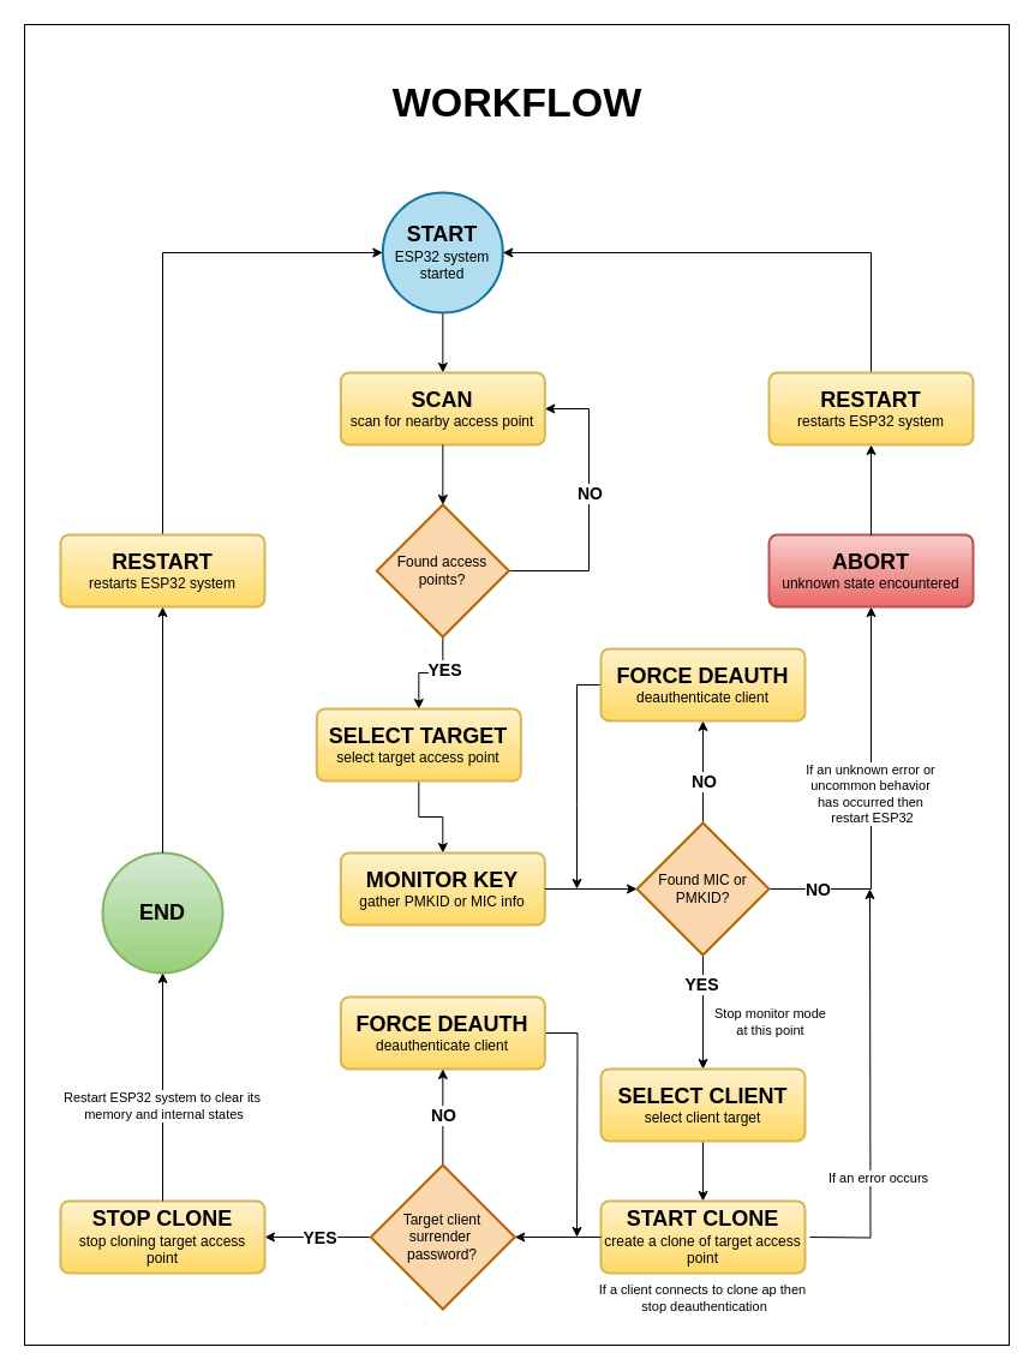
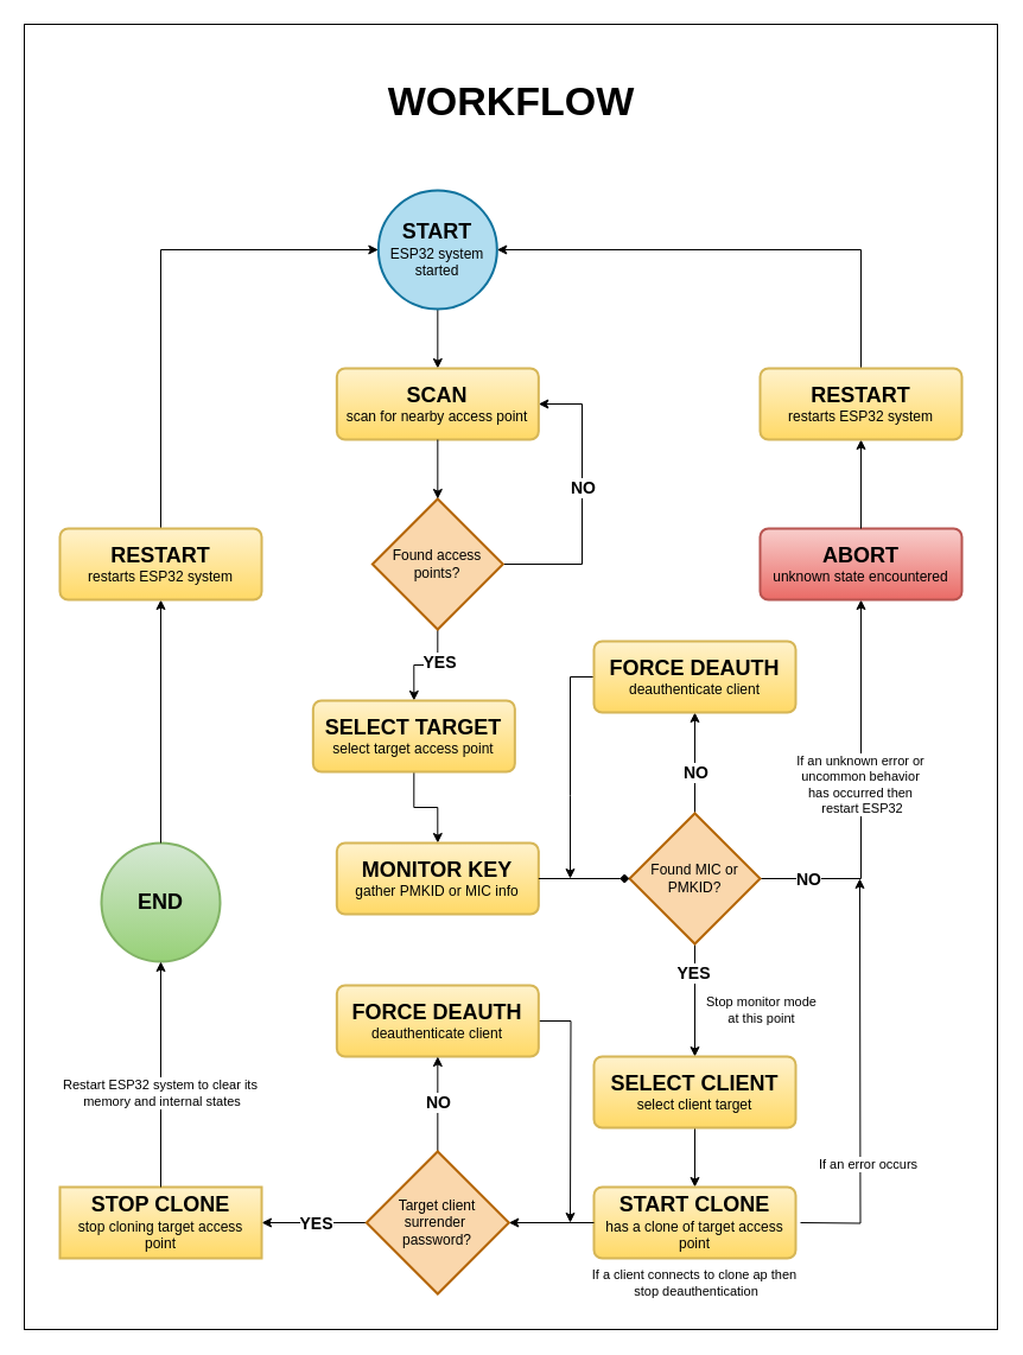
  <mxCell id="0" />
  <mxCell id="1" parent="0" />
  <mxCell id="2" value="" style="rounded=0;whiteSpace=wrap;html=1;" vertex="1" parent="1"><mxGeometry x="20" width="820" height="1100" as="geometry" y="20" /></mxCell>
  <mxCell id="3" style="edgeStyle=orthogonalEdgeStyle;rounded=0;orthogonalLoop=1;jettySize=auto;html=1;entryX=0.5;entryY=0;entryDx=0;entryDy=0;exitX=0.5;exitY=1;exitDx=0;exitDy=0;exitPerimeter=0;" parent="1" source="36" target="4" edge="1"><mxGeometry relative="1" as="geometry"><mxPoint x="368.333" y="260" as="sourcePoint" /></mxGeometry></mxCell>
  <mxCell id="4" value="&lt;div style=&quot;&quot;&gt;&lt;font style=&quot;font-size: 18px;&quot;&gt;&lt;b&gt;SCAN&lt;/b&gt;&lt;/font&gt;&lt;/div&gt;&lt;div style=&quot;&quot;&gt;&lt;font style=&quot;font-size: 12px;&quot;&gt;scan for nearby access point&lt;/font&gt;&lt;/div&gt;" style="rounded=1;whiteSpace=wrap;html=1;absoluteArcSize=1;arcSize=14;strokeWidth=2;fillColor=#fff2cc;strokeColor=#d6b656;gradientColor=#ffd966;" parent="1" vertex="1"><mxGeometry x="283.34" y="310" width="170" height="60" as="geometry" /></mxCell>
  <mxCell id="5" style="edgeStyle=orthogonalEdgeStyle;rounded=0;orthogonalLoop=1;jettySize=auto;html=1;entryX=1;entryY=0.5;entryDx=0;entryDy=0;exitX=1;exitY=0.5;exitDx=0;exitDy=0;exitPerimeter=0;" parent="1" source="9" target="4" edge="1"><mxGeometry relative="1" as="geometry"><mxPoint x="580" y="410" as="targetPoint" /><Array as="points"><mxPoint x="490" y="475" /><mxPoint x="490" y="340" /></Array></mxGeometry></mxCell>
  <mxCell id="6" value="&lt;b&gt;NO&lt;/b&gt;" style="edgeLabel;html=1;align=center;verticalAlign=middle;resizable=0;points=[];fontSize=14;" parent="5" vertex="1" connectable="0"><mxGeometry x="-0.729" y="-1" relative="1" as="geometry"><mxPoint x="35" y="-66" as="offset" /></mxGeometry></mxCell>
  <mxCell id="7" style="edgeStyle=orthogonalEdgeStyle;rounded=0;orthogonalLoop=1;jettySize=auto;html=1;exitX=0.5;exitY=1;exitDx=0;exitDy=0;exitPerimeter=0;entryX=0.5;entryY=0;entryDx=0;entryDy=0;" parent="1" source="9" target="12" edge="1"><mxGeometry relative="1" as="geometry" /></mxCell>
  <mxCell id="8" value="&lt;b&gt;&lt;font style=&quot;font-size: 14px;&quot;&gt;YES&lt;/font&gt;&lt;/b&gt;" style="edgeLabel;html=1;align=center;verticalAlign=middle;resizable=0;points=[];" parent="7" vertex="1" connectable="0"><mxGeometry x="-0.206" y="-3" relative="1" as="geometry"><mxPoint x="3" as="offset" /></mxGeometry></mxCell>
  <mxCell id="9" value="Found access points?" style="strokeWidth=2;html=1;shape=mxgraph.flowchart.decision;whiteSpace=wrap;fillColor=#fad7ac;strokeColor=#b46504;" parent="1" vertex="1"><mxGeometry x="313.34" y="420" width="110" height="110" as="geometry" /></mxCell>
  <mxCell id="10" style="edgeStyle=orthogonalEdgeStyle;rounded=0;orthogonalLoop=1;jettySize=auto;html=1;exitX=0.5;exitY=1;exitDx=0;exitDy=0;entryX=0.5;entryY=0;entryDx=0;entryDy=0;entryPerimeter=0;" parent="1" source="4" target="9" edge="1"><mxGeometry relative="1" as="geometry" /></mxCell>
  <mxCell id="11" style="edgeStyle=orthogonalEdgeStyle;rounded=0;orthogonalLoop=1;jettySize=auto;html=1;exitX=0.5;exitY=1;exitDx=0;exitDy=0;entryX=0.5;entryY=0;entryDx=0;entryDy=0;" parent="1" source="12" target="13" edge="1"><mxGeometry relative="1" as="geometry" /></mxCell>
  <mxCell id="12" value="&lt;div style=&quot;&quot;&gt;&lt;font style=&quot;font-size: 18px;&quot;&gt;&lt;b&gt;SELECT TARGET&lt;/b&gt;&lt;/font&gt;&lt;/div&gt;&lt;div style=&quot;&quot;&gt;&lt;font style=&quot;font-size: 12px;&quot;&gt;select target access point&lt;/font&gt;&lt;/div&gt;" style="rounded=1;whiteSpace=wrap;html=1;absoluteArcSize=1;arcSize=14;strokeWidth=2;fillColor=#fff2cc;gradientColor=#ffd966;strokeColor=#d6b656;" parent="1" vertex="1"><mxGeometry x="263.34" y="590" width="170" height="60" as="geometry" /></mxCell>
  <mxCell id="13" value="&lt;div&gt;&lt;span style=&quot;font-size: 18px;&quot;&gt;&lt;b&gt;MONITOR KEY&lt;/b&gt;&lt;/span&gt;&lt;/div&gt;&lt;div&gt;gather PMKID or MIC info&lt;/div&gt;" style="rounded=1;whiteSpace=wrap;html=1;absoluteArcSize=1;arcSize=14;strokeWidth=2;fillColor=#fff2cc;gradientColor=#ffd966;strokeColor=#d6b656;" parent="1" vertex="1"><mxGeometry x="283.33" y="710" width="170" height="60" as="geometry" /></mxCell>
  <mxCell id="14" style="edgeStyle=orthogonalEdgeStyle;rounded=0;orthogonalLoop=1;jettySize=auto;html=1;exitX=1;exitY=0.5;exitDx=0;exitDy=0;exitPerimeter=0;entryX=0.5;entryY=1;entryDx=0;entryDy=0;" parent="1" source="22" target="38" edge="1"><mxGeometry relative="1" as="geometry" /></mxCell>
  <mxCell id="15" value="If an unknown error or&amp;nbsp;&lt;div&gt;uncommon behavior&amp;nbsp;&lt;/div&gt;&lt;div&gt;has occurred then&amp;nbsp;&lt;/div&gt;&lt;div&gt;restart ESP32&lt;/div&gt;" style="edgeLabel;html=1;align=center;verticalAlign=middle;resizable=0;points=[];" parent="14" vertex="1" connectable="0"><mxGeometry x="0.222" y="3" relative="1" as="geometry"><mxPoint x="3" y="31" as="offset" /></mxGeometry></mxCell>
  <mxCell id="16" value="&lt;b&gt;&lt;font style=&quot;font-size: 14px;&quot;&gt;NO&lt;/font&gt;&lt;/b&gt;" style="edgeLabel;html=1;align=center;verticalAlign=middle;resizable=0;points=[];" parent="14" vertex="1" connectable="0"><mxGeometry x="-0.714" y="-1" relative="1" as="geometry"><mxPoint x="-6" y="-1" as="offset" /></mxGeometry></mxCell>
  <mxCell id="17" style="edgeStyle=orthogonalEdgeStyle;rounded=0;orthogonalLoop=1;jettySize=auto;html=1;exitX=0.5;exitY=0;exitDx=0;exitDy=0;exitPerimeter=0;entryX=0.5;entryY=1;entryDx=0;entryDy=0;" parent="1" source="22" target="25" edge="1"><mxGeometry relative="1" as="geometry" /></mxCell>
  <mxCell id="18" value="&lt;font style=&quot;font-size: 14px;&quot;&gt;&lt;b&gt;NO&lt;/b&gt;&lt;/font&gt;" style="edgeLabel;html=1;align=center;verticalAlign=middle;resizable=0;points=[];" parent="17" vertex="1" connectable="0"><mxGeometry x="-0.2" y="2" relative="1" as="geometry"><mxPoint x="2" y="-1" as="offset" /></mxGeometry></mxCell>
  <mxCell id="19" style="edgeStyle=orthogonalEdgeStyle;rounded=0;orthogonalLoop=1;jettySize=auto;html=1;entryX=0.5;entryY=0;entryDx=0;entryDy=0;" parent="1" source="22" target="27" edge="1"><mxGeometry relative="1" as="geometry" /></mxCell>
  <mxCell id="20" value="Stop monitor mode&lt;div&gt;at this point&lt;/div&gt;" style="edgeLabel;html=1;align=center;verticalAlign=middle;resizable=0;points=[];" parent="19" vertex="1" connectable="0"><mxGeometry x="-0.271" y="-2" relative="1" as="geometry"><mxPoint x="57" y="20" as="offset" /></mxGeometry></mxCell>
  <mxCell id="21" value="&lt;font style=&quot;font-size: 14px;&quot;&gt;&lt;b&gt;YES&lt;/b&gt;&lt;/font&gt;" style="edgeLabel;html=1;align=center;verticalAlign=middle;resizable=0;points=[];" parent="19" vertex="1" connectable="0"><mxGeometry x="-0.195" y="-2" relative="1" as="geometry"><mxPoint y="-14" as="offset" /></mxGeometry></mxCell>
  <mxCell id="22" value="Found MIC or PMKID?" style="strokeWidth=2;html=1;shape=mxgraph.flowchart.decision;whiteSpace=wrap;fillColor=#fad7ac;strokeColor=#b46504;" parent="1" vertex="1"><mxGeometry x="530" y="685" width="110" height="110" as="geometry" /></mxCell>
- <mxCell id="23" style="edgeStyle=orthogonalEdgeStyle;rounded=0;orthogonalLoop=1;jettySize=auto;html=1;exitX=1;exitY=0.5;exitDx=0;exitDy=0;entryX=0;entryY=0.5;entryDx=0;entryDy=0;entryPerimeter=0;" parent="1" source="13" target="22" edge="1"><mxGeometry relative="1" as="geometry" /></mxCell>
+ <mxCell id="23" style="edgeStyle=orthogonalEdgeStyle;rounded=0;orthogonalLoop=1;jettySize=auto;html=1;exitX=1;exitY=0.5;exitDx=0;exitDy=0;entryX=0;entryY=0.5;entryDx=0;entryDy=0;entryPerimeter=0;endArrow=diamond;" parent="1" source="13" target="22" edge="1"><mxGeometry relative="1" as="geometry" /></mxCell>
  <mxCell id="24" style="edgeStyle=orthogonalEdgeStyle;rounded=0;orthogonalLoop=1;jettySize=auto;html=1;exitX=0;exitY=0.5;exitDx=0;exitDy=0;" parent="1" source="25" edge="1"><mxGeometry relative="1" as="geometry"><mxPoint x="480" y="740" as="targetPoint" /></mxGeometry></mxCell>
  <mxCell id="25" value="&lt;div style=&quot;&quot;&gt;&lt;span style=&quot;background-color: initial; font-size: 18px;&quot;&gt;&lt;b&gt;FORCE DEAUTH&lt;/b&gt;&lt;/span&gt;&lt;/div&gt;&lt;div style=&quot;&quot;&gt;deauthenticate client&lt;/div&gt;" style="rounded=1;whiteSpace=wrap;html=1;absoluteArcSize=1;arcSize=14;strokeWidth=2;fillColor=#fff2cc;gradientColor=#ffd966;strokeColor=#d6b656;" parent="1" vertex="1"><mxGeometry x="500" y="540" width="170" height="60" as="geometry" /></mxCell>
  <mxCell id="26" style="edgeStyle=orthogonalEdgeStyle;rounded=0;orthogonalLoop=1;jettySize=auto;html=1;" edge="1" parent="1" source="27" target="50"><mxGeometry relative="1" as="geometry" /></mxCell>
  <mxCell id="27" value="&lt;div&gt;&lt;span style=&quot;font-size: 18px;&quot;&gt;&lt;b&gt;SELECT CLIENT&lt;/b&gt;&lt;/span&gt;&lt;/div&gt;&lt;div&gt;&lt;span style=&quot;font-size: 12px;&quot;&gt;select client target&lt;/span&gt;&lt;/div&gt;" style="rounded=1;whiteSpace=wrap;html=1;absoluteArcSize=1;arcSize=14;strokeWidth=2;fillColor=#fff2cc;gradientColor=#ffd966;strokeColor=#d6b656;" parent="1" vertex="1"><mxGeometry x="500" y="890" width="170" height="60" as="geometry" /></mxCell>
  <mxCell id="28" style="edgeStyle=orthogonalEdgeStyle;rounded=0;orthogonalLoop=1;jettySize=auto;html=1;" edge="1" parent="1" source="29"><mxGeometry relative="1" as="geometry"><mxPoint x="480" y="1030" as="targetPoint" /></mxGeometry></mxCell>
  <mxCell id="29" value="&lt;div&gt;&lt;span style=&quot;background-color: initial; font-size: 18px;&quot;&gt;&lt;b&gt;FORCE DEAUTH&lt;/b&gt;&lt;/span&gt;&lt;/div&gt;&lt;div&gt;&lt;font style=&quot;font-size: 12px;&quot;&gt;deauthenticate client&lt;/font&gt;&lt;/div&gt;&lt;div&gt;&lt;/div&gt;" style="rounded=1;whiteSpace=wrap;html=1;absoluteArcSize=1;arcSize=14;strokeWidth=2;fillColor=#fff2cc;gradientColor=#ffd966;strokeColor=#d6b656;" parent="1" vertex="1"><mxGeometry x="283.34" y="830" width="170" height="60" as="geometry" /></mxCell>
  <mxCell id="30" style="edgeStyle=orthogonalEdgeStyle;rounded=0;orthogonalLoop=1;jettySize=auto;html=1;entryX=1;entryY=0.5;entryDx=0;entryDy=0;" parent="1" source="34" target="35" edge="1"><mxGeometry relative="1" as="geometry" /></mxCell>
  <mxCell id="31" value="&lt;b&gt;&lt;font style=&quot;font-size: 14px;&quot;&gt;YES&lt;/font&gt;&lt;/b&gt;" style="edgeLabel;html=1;align=center;verticalAlign=middle;resizable=0;points=[];" parent="30" vertex="1" connectable="0"><mxGeometry x="-0.021" relative="1" as="geometry"><mxPoint as="offset" /></mxGeometry></mxCell>
  <mxCell id="32" style="edgeStyle=orthogonalEdgeStyle;rounded=0;orthogonalLoop=1;jettySize=auto;html=1;exitX=0.5;exitY=0;exitDx=0;exitDy=0;exitPerimeter=0;" edge="1" parent="1" source="34" target="29"><mxGeometry relative="1" as="geometry" /></mxCell>
  <mxCell id="33" value="&lt;font style=&quot;font-size: 14px;&quot;&gt;&lt;b&gt;NO&lt;/b&gt;&lt;/font&gt;" style="edgeLabel;html=1;align=center;verticalAlign=middle;resizable=0;points=[];" vertex="1" connectable="0" parent="32"><mxGeometry x="0.057" y="-3" relative="1" as="geometry"><mxPoint x="-3" as="offset" /></mxGeometry></mxCell>
  <mxCell id="34" value="Target client surrender&amp;nbsp;&lt;div&gt;password?&lt;/div&gt;" style="strokeWidth=2;html=1;shape=mxgraph.flowchart.decision;whiteSpace=wrap;fillColor=#fad7ac;strokeColor=#b46504;" parent="1" vertex="1"><mxGeometry x="308.34" y="970" width="120" height="120" as="geometry" /></mxCell>
- <mxCell id="35" value="&lt;b&gt;&lt;font style=&quot;font-size: 18px;&quot;&gt;STOP CLONE&lt;/font&gt;&lt;/b&gt;&lt;div&gt;&lt;font style=&quot;font-size: 12px;&quot;&gt;stop cloning target access point&lt;/font&gt;&lt;/div&gt;" style="rounded=1;whiteSpace=wrap;html=1;absoluteArcSize=1;arcSize=14;strokeWidth=2;fillColor=#fff2cc;strokeColor=#d6b656;gradientColor=#ffd966;" parent="1" vertex="1"><mxGeometry x="50" y="1000" width="170" height="60" as="geometry" /></mxCell>
+ <mxCell id="35" value="&lt;b&gt;&lt;font style=&quot;font-size: 18px;&quot;&gt;STOP CLONE&lt;/font&gt;&lt;/b&gt;&lt;div&gt;&lt;font style=&quot;font-size: 12px;&quot;&gt;stop cloning target access point&lt;/font&gt;&lt;/div&gt;" style="whiteSpace=wrap;html=1;absoluteArcSize=1;arcSize=14;strokeWidth=2;fillColor=#fff2cc;strokeColor=#d6b656;gradientColor=#ffd966;rounded=0;" parent="1" vertex="1"><mxGeometry x="50" y="1000" width="170" height="60" as="geometry" /></mxCell>
  <mxCell id="36" value="&lt;b&gt;&lt;font style=&quot;font-size: 18px;&quot;&gt;START&lt;/font&gt;&lt;/b&gt;&lt;div&gt;&lt;font style=&quot;font-size: 12px;&quot;&gt;ESP32 system started&lt;/font&gt;&lt;/div&gt;" style="strokeWidth=2;html=1;shape=mxgraph.flowchart.start_2;whiteSpace=wrap;fillColor=#b1ddf0;strokeColor=#10739e;" parent="1" vertex="1"><mxGeometry x="318.33" y="160" width="100" height="100" as="geometry" /></mxCell>
  <mxCell id="37" value="&lt;div&gt;&lt;b&gt;WORKFLOW&lt;/b&gt;&lt;/div&gt;" style="text;html=1;align=center;verticalAlign=middle;whiteSpace=wrap;rounded=0;fontSize=34;" parent="1" vertex="1"><mxGeometry x="162.5" y="50" width="535" height="70" as="geometry" /></mxCell>
  <mxCell id="38" value="&lt;div&gt;&lt;font style=&quot;font-size: 18px;&quot;&gt;&lt;b&gt;ABORT&lt;/b&gt;&lt;/font&gt;&lt;/div&gt;&lt;div&gt;&lt;font style=&quot;font-size: 12px;&quot;&gt;unknown state encountered&lt;/font&gt;&lt;/div&gt;" style="rounded=1;whiteSpace=wrap;html=1;absoluteArcSize=1;arcSize=14;strokeWidth=2;fillColor=#f8cecc;strokeColor=#b85450;gradientColor=#ea6b66;" parent="1" vertex="1"><mxGeometry x="640" y="445" width="170" height="60" as="geometry" /></mxCell>
  <mxCell id="39" style="edgeStyle=orthogonalEdgeStyle;rounded=0;orthogonalLoop=1;jettySize=auto;html=1;exitX=0.5;exitY=0;exitDx=0;exitDy=0;entryX=1;entryY=0.5;entryDx=0;entryDy=0;entryPerimeter=0;" parent="1" source="44" target="36" edge="1"><mxGeometry relative="1" as="geometry" /></mxCell>
  <mxCell id="40" value="&lt;b&gt;&lt;font style=&quot;font-size: 18px;&quot;&gt;END&lt;/font&gt;&lt;/b&gt;" style="strokeWidth=2;html=1;shape=mxgraph.flowchart.start_2;whiteSpace=wrap;fillColor=#d5e8d4;strokeColor=#82b366;gradientColor=#97d077;" parent="1" vertex="1"><mxGeometry x="85" y="710" width="100" height="100" as="geometry" /></mxCell>
  <mxCell id="41" style="edgeStyle=orthogonalEdgeStyle;rounded=0;orthogonalLoop=1;jettySize=auto;html=1;exitX=0.5;exitY=0;exitDx=0;exitDy=0;entryX=0.5;entryY=1;entryDx=0;entryDy=0;entryPerimeter=0;" parent="1" source="35" target="40" edge="1"><mxGeometry relative="1" as="geometry" /></mxCell>
  <mxCell id="42" style="edgeStyle=orthogonalEdgeStyle;rounded=0;orthogonalLoop=1;jettySize=auto;html=1;exitX=0.5;exitY=0;exitDx=0;exitDy=0;exitPerimeter=0;entryX=0;entryY=0.5;entryDx=0;entryDy=0;entryPerimeter=0;" parent="1" source="47" target="36" edge="1"><mxGeometry relative="1" as="geometry" /></mxCell>
  <mxCell id="43" value="" style="edgeStyle=orthogonalEdgeStyle;rounded=0;orthogonalLoop=1;jettySize=auto;html=1;exitX=0.5;exitY=0;exitDx=0;exitDy=0;entryX=0.5;entryY=1;entryDx=0;entryDy=0;" parent="1" source="38" target="44" edge="1"><mxGeometry relative="1" as="geometry"><mxPoint x="725" y="445" as="sourcePoint" /><mxPoint x="418" y="210" as="targetPoint" /></mxGeometry></mxCell>
  <mxCell id="44" value="&lt;div&gt;&lt;span style=&quot;font-size: 18px;&quot;&gt;&lt;b&gt;RESTART&lt;/b&gt;&lt;/span&gt;&lt;/div&gt;&lt;div&gt;&lt;font style=&quot;font-size: 12px;&quot;&gt;restarts ESP32 system&lt;/font&gt;&lt;/div&gt;" style="rounded=1;whiteSpace=wrap;html=1;absoluteArcSize=1;arcSize=14;strokeWidth=2;fillColor=#fff2cc;strokeColor=#d6b656;gradientColor=#ffd966;" parent="1" vertex="1"><mxGeometry x="640" y="310" width="170" height="60" as="geometry" /></mxCell>
  <mxCell id="45" value="" style="edgeStyle=orthogonalEdgeStyle;rounded=0;orthogonalLoop=1;jettySize=auto;html=1;exitX=0.5;exitY=0;exitDx=0;exitDy=0;exitPerimeter=0;entryX=0.5;entryY=1;entryDx=0;entryDy=0;" parent="1" source="40" target="47" edge="1"><mxGeometry relative="1" as="geometry"><mxPoint x="135" y="730" as="sourcePoint" /><mxPoint x="318" y="210" as="targetPoint" /></mxGeometry></mxCell>
  <mxCell id="46" value="Restart ESP32 system to clear its&amp;nbsp;&lt;div&gt;memory and internal states&lt;/div&gt;" style="edgeLabel;html=1;align=center;verticalAlign=middle;resizable=0;points=[];" parent="45" vertex="1" connectable="0"><mxGeometry x="-0.258" y="1" relative="1" as="geometry"><mxPoint x="1" y="286" as="offset" /></mxGeometry></mxCell>
  <mxCell id="47" value="&lt;div&gt;&lt;span style=&quot;font-size: 18px;&quot;&gt;&lt;b&gt;RESTART&lt;/b&gt;&lt;/span&gt;&lt;/div&gt;&lt;div&gt;&lt;font style=&quot;font-size: 12px;&quot;&gt;restarts ESP32 system&lt;/font&gt;&lt;/div&gt;" style="rounded=1;whiteSpace=wrap;html=1;absoluteArcSize=1;arcSize=14;strokeWidth=2;fillColor=#fff2cc;strokeColor=#d6b656;gradientColor=#ffd966;" parent="1" vertex="1"><mxGeometry x="50" y="445" width="170" height="60" as="geometry" /></mxCell>
  <mxCell id="48" style="edgeStyle=orthogonalEdgeStyle;rounded=0;orthogonalLoop=1;jettySize=auto;html=1;exitX=1;exitY=0.5;exitDx=0;exitDy=0;" edge="1" parent="1"><mxGeometry relative="1" as="geometry"><mxPoint x="724" y="740" as="targetPoint" /><mxPoint x="674" y="1030" as="sourcePoint" /></mxGeometry></mxCell>
  <mxCell id="49" value="If an error occurs" style="edgeLabel;html=1;align=center;verticalAlign=middle;resizable=0;points=[];" vertex="1" connectable="0" parent="48"><mxGeometry x="-0.279" y="1" relative="1" as="geometry"><mxPoint x="7" y="22" as="offset" /></mxGeometry></mxCell>
- <mxCell id="50" value="&lt;div&gt;&lt;span style=&quot;background-color: initial;&quot;&gt;&lt;span style=&quot;font-size: 18px;&quot;&gt;&lt;b&gt;START CLONE&lt;/b&gt;&lt;/span&gt;&lt;/span&gt;&lt;/div&gt;&lt;div&gt;&lt;span style=&quot;background-color: initial;&quot;&gt;create a clone of target access point&lt;/span&gt;&lt;br&gt;&lt;/div&gt;" style="rounded=1;whiteSpace=wrap;html=1;absoluteArcSize=1;arcSize=14;strokeWidth=2;fillColor=#fff2cc;gradientColor=#ffd966;strokeColor=#d6b656;" vertex="1" parent="1"><mxGeometry x="500" y="1000" width="170" height="60" as="geometry" /></mxCell>
+ <mxCell id="50" value="&lt;div&gt;&lt;span style=&quot;background-color: initial;&quot;&gt;&lt;span style=&quot;font-size: 18px;&quot;&gt;&lt;b&gt;START CLONE&lt;/b&gt;&lt;/span&gt;&lt;/span&gt;&lt;/div&gt;&lt;div&gt;&lt;span style=&quot;background-color: initial;&quot;&gt;has a clone of target access point&lt;/span&gt;&lt;br&gt;&lt;/div&gt;" style="rounded=1;whiteSpace=wrap;html=1;absoluteArcSize=1;arcSize=14;strokeWidth=2;fillColor=#fff2cc;gradientColor=#ffd966;strokeColor=#d6b656;" vertex="1" parent="1"><mxGeometry x="500" y="1000" width="170" height="60" as="geometry" /></mxCell>
  <mxCell id="51" style="edgeStyle=orthogonalEdgeStyle;rounded=0;orthogonalLoop=1;jettySize=auto;html=1;exitX=0;exitY=0.5;exitDx=0;exitDy=0;entryX=1;entryY=0.5;entryDx=0;entryDy=0;entryPerimeter=0;" edge="1" parent="1" source="50" target="34"><mxGeometry relative="1" as="geometry" /></mxCell>
  <mxCell id="52" value="If a client connects to clone ap then&amp;nbsp;&lt;div&gt;stop deauthentication&lt;/div&gt;" style="edgeLabel;html=1;align=center;verticalAlign=middle;resizable=0;points=[];" vertex="1" connectable="0" parent="1"><mxGeometry x="585" y="1080" as="geometry" /></mxCell>
